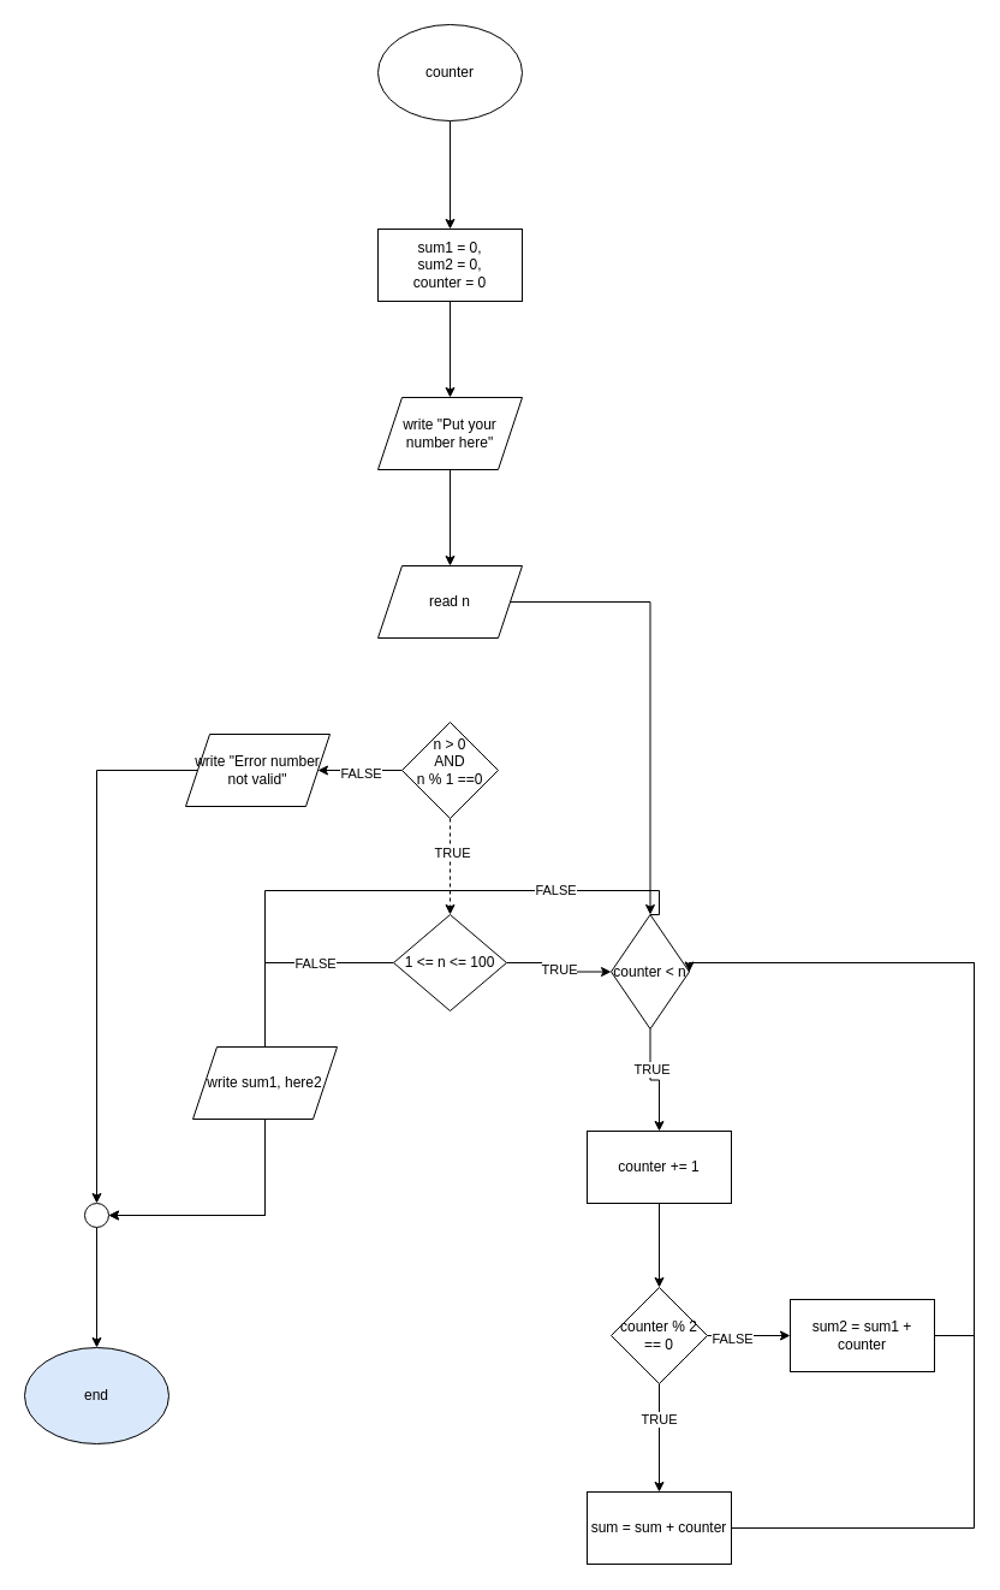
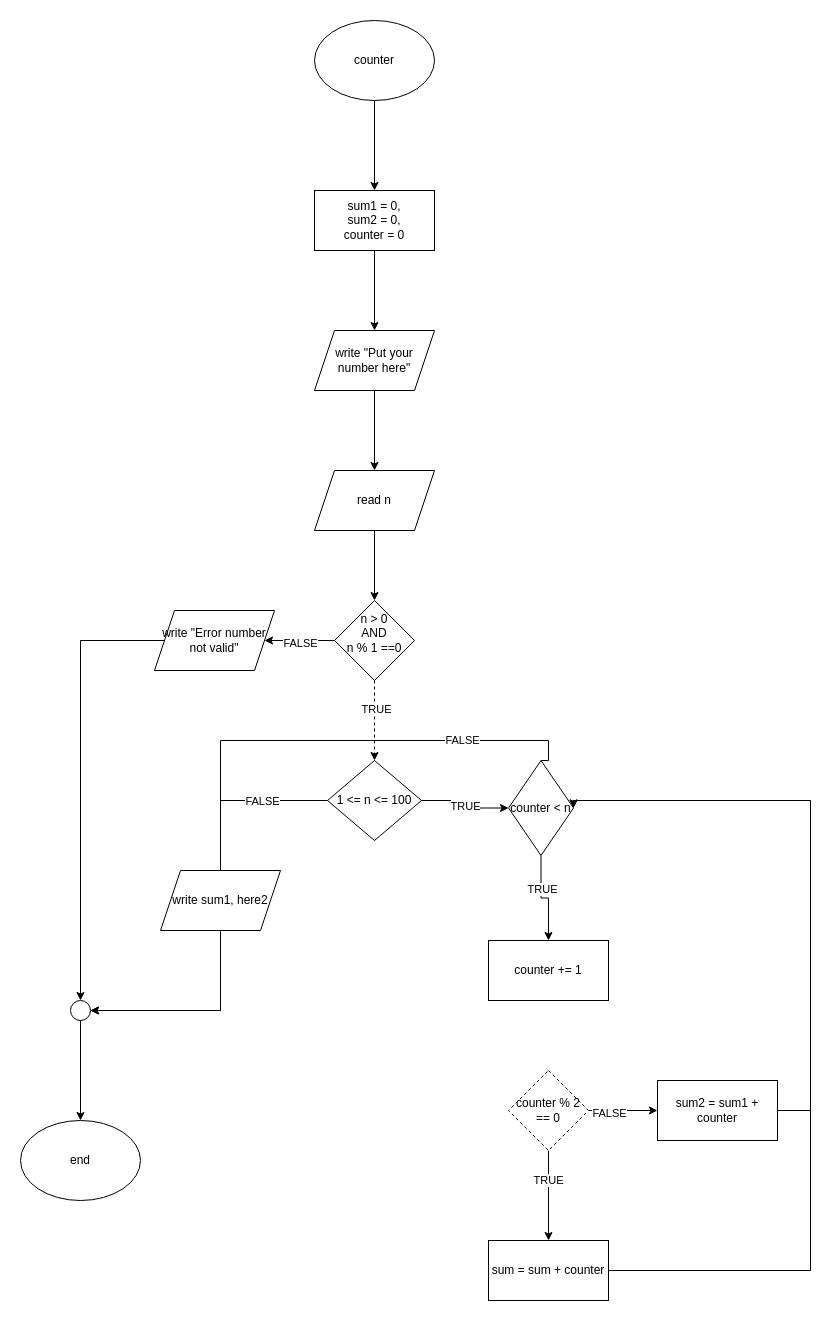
  <mxCell id="0" />
  <mxCell id="1" parent="0" />
  <mxCell id="2" value="" style="edgeStyle=orthogonalEdgeStyle;rounded=0;orthogonalLoop=1;jettySize=auto;html=1;" edge="1" parent="1" source="3" target="5"><mxGeometry relative="1" as="geometry" /></mxCell>
  <mxCell id="3" value="counter" style="ellipse;whiteSpace=wrap;html=1;" vertex="1" parent="1"><mxGeometry x="314" width="120" height="80" as="geometry" y="20" /></mxCell>
  <mxCell id="4" value="" style="edgeStyle=orthogonalEdgeStyle;rounded=0;orthogonalLoop=1;jettySize=auto;html=1;" edge="1" parent="1" source="5" target="7"><mxGeometry relative="1" as="geometry" /></mxCell>
  <mxCell id="5" value="sum1 = 0,&lt;div&gt;sum2 = 0,&lt;br&gt;&lt;div&gt;counter = 0&lt;/div&gt;&lt;/div&gt;" style="whiteSpace=wrap;html=1;" vertex="1" parent="1"><mxGeometry x="314" y="190" width="120" height="60" as="geometry" /></mxCell>
  <mxCell id="6" value="" style="edgeStyle=orthogonalEdgeStyle;rounded=0;orthogonalLoop=1;jettySize=auto;html=1;" edge="1" parent="1" source="7" target="9"><mxGeometry relative="1" as="geometry" /></mxCell>
  <mxCell id="7" value="write &quot;Put your number here&quot;" style="shape=parallelogram;perimeter=parallelogramPerimeter;whiteSpace=wrap;html=1;fixedSize=1;" vertex="1" parent="1"><mxGeometry x="314" y="330" width="120" height="60" as="geometry" /></mxCell>
- <mxCell id="8" value="" style="edgeStyle=orthogonalEdgeStyle;rounded=0;orthogonalLoop=1;jettySize=auto;html=1;" edge="1" parent="1" source="9" target="26"><mxGeometry relative="1" as="geometry" /></mxCell>
+ <mxCell id="8" value="" style="edgeStyle=orthogonalEdgeStyle;rounded=0;orthogonalLoop=1;jettySize=auto;html=1;" edge="1" parent="1" source="9" target="14"><mxGeometry relative="1" as="geometry" /></mxCell>
  <mxCell id="9" value="read n" style="shape=parallelogram;perimeter=parallelogramPerimeter;whiteSpace=wrap;html=1;fixedSize=1;" vertex="1" parent="1"><mxGeometry x="314" y="470" width="120" height="60" as="geometry" /></mxCell>
  <mxCell id="10" value="" style="edgeStyle=orthogonalEdgeStyle;rounded=0;orthogonalLoop=1;jettySize=auto;html=1;" edge="1" parent="1" source="14" target="16"><mxGeometry relative="1" as="geometry" /></mxCell>
  <mxCell id="11" value="FALSE" style="edgeLabel;html=1;align=center;verticalAlign=middle;resizable=0;points=[];" vertex="1" connectable="0" parent="10"><mxGeometry x="0.006" y="2" relative="1" as="geometry"><mxPoint as="offset" /></mxGeometry></mxCell>
  <mxCell id="12" value="" style="edgeStyle=orthogonalEdgeStyle;rounded=0;orthogonalLoop=1;jettySize=auto;html=1;dashed=1;" edge="1" parent="1" source="14" target="21"><mxGeometry relative="1" as="geometry" /></mxCell>
  <mxCell id="13" value="TRUE" style="edgeLabel;html=1;align=center;verticalAlign=middle;resizable=0;points=[];" vertex="1" connectable="0" parent="12"><mxGeometry x="-0.29" y="1" relative="1" as="geometry"><mxPoint as="offset" /></mxGeometry></mxCell>
  <mxCell id="14" value="&lt;div&gt;n &amp;gt; 0&lt;/div&gt;&lt;div&gt;AND&lt;/div&gt;&lt;div&gt;n % 1 ==0&lt;/div&gt;&lt;div&gt;&lt;br&gt;&lt;/div&gt;" style="rhombus;whiteSpace=wrap;html=1;" vertex="1" parent="1"><mxGeometry x="334" y="600" width="80" height="80" as="geometry" /></mxCell>
  <mxCell id="15" style="edgeStyle=orthogonalEdgeStyle;rounded=0;orthogonalLoop=1;jettySize=auto;html=1;exitX=0;exitY=0.5;exitDx=0;exitDy=0;entryX=0.5;entryY=0;entryDx=0;entryDy=0;" edge="1" parent="1" source="16" target="37"><mxGeometry relative="1" as="geometry" /></mxCell>
  <mxCell id="16" value="write &quot;Error number not valid&quot;" style="shape=parallelogram;perimeter=parallelogramPerimeter;whiteSpace=wrap;html=1;fixedSize=1;" vertex="1" parent="1"><mxGeometry x="154" y="610" width="120" height="60" as="geometry" /></mxCell>
  <mxCell id="17" value="" style="edgeStyle=orthogonalEdgeStyle;rounded=0;orthogonalLoop=1;jettySize=auto;html=1;" edge="1" parent="1" source="21" target="26"><mxGeometry relative="1" as="geometry" /></mxCell>
  <mxCell id="18" value="TRUE" style="edgeLabel;html=1;align=center;verticalAlign=middle;resizable=0;points=[];" vertex="1" connectable="0" parent="17"><mxGeometry x="0.03" relative="1" as="geometry"><mxPoint as="offset" /></mxGeometry></mxCell>
  <mxCell id="19" style="edgeStyle=orthogonalEdgeStyle;rounded=0;orthogonalLoop=1;jettySize=auto;html=1;exitX=0;exitY=0.5;exitDx=0;exitDy=0;entryX=1;entryY=0.5;entryDx=0;entryDy=0;" edge="1" parent="1" source="21" target="37"><mxGeometry relative="1" as="geometry"><Array as="points"><mxPoint x="220" y="800" /><mxPoint x="220" y="1010" /></Array></mxGeometry></mxCell>
  <mxCell id="20" value="FALSE" style="edgeLabel;html=1;align=center;verticalAlign=middle;resizable=0;points=[];" vertex="1" connectable="0" parent="19"><mxGeometry x="-0.705" relative="1" as="geometry"><mxPoint as="offset" /></mxGeometry></mxCell>
  <mxCell id="21" value="1 &amp;lt;= n &amp;lt;= 100" style="rhombus;whiteSpace=wrap;html=1;" vertex="1" parent="1"><mxGeometry x="327" y="760" width="94" height="80" as="geometry" /></mxCell>
  <mxCell id="22" value="" style="edgeStyle=orthogonalEdgeStyle;rounded=0;orthogonalLoop=1;jettySize=auto;html=1;" edge="1" parent="1" source="26" target="28"><mxGeometry relative="1" as="geometry" /></mxCell>
  <mxCell id="23" value="TRUE" style="edgeLabel;html=1;align=center;verticalAlign=middle;resizable=0;points=[];" vertex="1" connectable="0" parent="22"><mxGeometry x="-0.292" y="1" relative="1" as="geometry"><mxPoint as="offset" /></mxGeometry></mxCell>
  <mxCell id="24" style="edgeStyle=orthogonalEdgeStyle;rounded=0;orthogonalLoop=1;jettySize=auto;html=1;exitX=0.5;exitY=0;exitDx=0;exitDy=0;entryX=1;entryY=0.5;entryDx=0;entryDy=0;" edge="1" parent="1" source="26" target="37"><mxGeometry relative="1" as="geometry"><Array as="points"><mxPoint x="548" y="740" /><mxPoint x="220" y="740" /><mxPoint x="220" y="1010" /></Array></mxGeometry></mxCell>
  <mxCell id="25" value="FALSE" style="edgeLabel;html=1;align=center;verticalAlign=middle;resizable=0;points=[];" vertex="1" connectable="0" parent="24"><mxGeometry x="-0.697" y="-1" relative="1" as="geometry"><mxPoint as="offset" /></mxGeometry></mxCell>
  <mxCell id="26" value="counter &amp;lt; n" style="rhombus;whiteSpace=wrap;html=1;" vertex="1" parent="1"><mxGeometry x="508" y="760" width="65" height="95" as="geometry" /></mxCell>
- <mxCell id="27" value="" style="edgeStyle=orthogonalEdgeStyle;rounded=0;orthogonalLoop=1;jettySize=auto;html=1;" edge="1" parent="1" source="28" target="35"><mxGeometry relative="1" as="geometry" /></mxCell>
  <mxCell id="28" value="counter += 1" style="whiteSpace=wrap;html=1;" vertex="1" parent="1"><mxGeometry x="488" y="940" width="120" height="60" as="geometry" /></mxCell>
  <mxCell id="29" style="edgeStyle=orthogonalEdgeStyle;rounded=0;orthogonalLoop=1;jettySize=auto;html=1;exitX=1;exitY=0.5;exitDx=0;exitDy=0;entryX=1;entryY=0.5;entryDx=0;entryDy=0;" edge="1" parent="1" source="30" target="26"><mxGeometry relative="1" as="geometry"><Array as="points"><mxPoint x="810" y="1270" /><mxPoint x="810" y="800" /></Array></mxGeometry></mxCell>
  <mxCell id="30" value="sum = sum + counter" style="whiteSpace=wrap;html=1;" vertex="1" parent="1"><mxGeometry x="488" y="1240" width="120" height="60" as="geometry" /></mxCell>
  <mxCell id="31" style="edgeStyle=orthogonalEdgeStyle;rounded=0;orthogonalLoop=1;jettySize=auto;html=1;exitX=0.5;exitY=1;exitDx=0;exitDy=0;entryX=0.5;entryY=0;entryDx=0;entryDy=0;" edge="1" parent="1" source="35" target="30"><mxGeometry relative="1" as="geometry" /></mxCell>
  <mxCell id="32" value="TRUE" style="edgeLabel;html=1;align=center;verticalAlign=middle;resizable=0;points=[];" vertex="1" connectable="0" parent="31"><mxGeometry x="-0.347" y="-1" relative="1" as="geometry"><mxPoint as="offset" /></mxGeometry></mxCell>
  <mxCell id="33" value="" style="edgeStyle=orthogonalEdgeStyle;rounded=0;orthogonalLoop=1;jettySize=auto;html=1;" edge="1" parent="1" source="35" target="40"><mxGeometry relative="1" as="geometry" /></mxCell>
  <mxCell id="34" value="FALSE" style="edgeLabel;html=1;align=center;verticalAlign=middle;resizable=0;points=[];" vertex="1" connectable="0" parent="33"><mxGeometry x="-0.427" y="-2" relative="1" as="geometry"><mxPoint as="offset" /></mxGeometry></mxCell>
- <mxCell id="35" value="counter % 2 == 0" style="rhombus;whiteSpace=wrap;html=1;" vertex="1" parent="1"><mxGeometry x="508" y="1070" width="80" height="80" as="geometry" /></mxCell>
+ <mxCell id="35" value="counter % 2 == 0" style="rhombus;whiteSpace=wrap;html=1;dashed=1;" vertex="1" parent="1"><mxGeometry x="508" y="1070" width="80" height="80" as="geometry" /></mxCell>
  <mxCell id="36" style="edgeStyle=orthogonalEdgeStyle;rounded=0;orthogonalLoop=1;jettySize=auto;html=1;exitX=0.5;exitY=1;exitDx=0;exitDy=0;entryX=0.5;entryY=0;entryDx=0;entryDy=0;" edge="1" parent="1" source="37" target="38"><mxGeometry relative="1" as="geometry" /></mxCell>
  <mxCell id="37" value="" style="ellipse;whiteSpace=wrap;html=1;aspect=fixed;" vertex="1" parent="1"><mxGeometry x="70" y="1000" width="20" height="20" as="geometry" /></mxCell>
- <mxCell id="38" value="end" style="ellipse;whiteSpace=wrap;html=1;fillColor=#dae8fc;" vertex="1" parent="1"><mxGeometry x="20" y="1120" width="120" height="80" as="geometry" /></mxCell>
- <mxCell id="39" style="edgeStyle=orthogonalEdgeStyle;rounded=0;orthogonalLoop=1;jettySize=auto;html=1;exitX=1;exitY=0.5;exitDx=0;exitDy=0;entryX=1;entryY=0.5;entryDx=0;entryDy=0;endArrow=none;" edge="1" parent="1" source="40" target="26"><mxGeometry relative="1" as="geometry"><Array as="points"><mxPoint x="810" y="1110" /><mxPoint x="810" y="800" /></Array></mxGeometry></mxCell>
+ <mxCell id="38" value="end" style="ellipse;whiteSpace=wrap;html=1;" vertex="1" parent="1"><mxGeometry x="20" y="1120" width="120" height="80" as="geometry" /></mxCell>
+ <mxCell id="39" style="edgeStyle=orthogonalEdgeStyle;rounded=0;orthogonalLoop=1;jettySize=auto;html=1;exitX=1;exitY=0.5;exitDx=0;exitDy=0;entryX=1;entryY=0.5;entryDx=0;entryDy=0;" edge="1" parent="1" source="40" target="26"><mxGeometry relative="1" as="geometry"><Array as="points"><mxPoint x="810" y="1110" /><mxPoint x="810" y="800" /></Array></mxGeometry></mxCell>
  <mxCell id="40" value="sum2 = sum1 + counter" style="whiteSpace=wrap;html=1;" vertex="1" parent="1"><mxGeometry x="657" y="1080" width="120" height="60" as="geometry" /></mxCell>
  <mxCell id="41" value="write sum1, here2" style="shape=parallelogram;perimeter=parallelogramPerimeter;whiteSpace=wrap;html=1;fixedSize=1;" vertex="1" parent="1"><mxGeometry x="160" y="870" width="120" height="60" as="geometry" /></mxCell>
